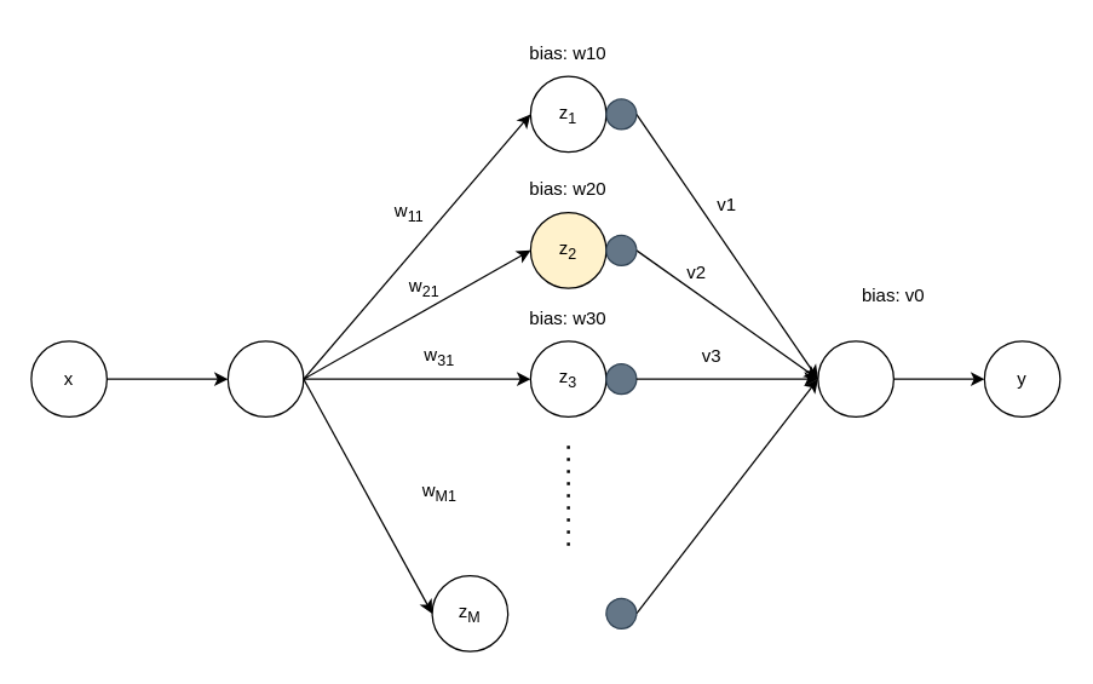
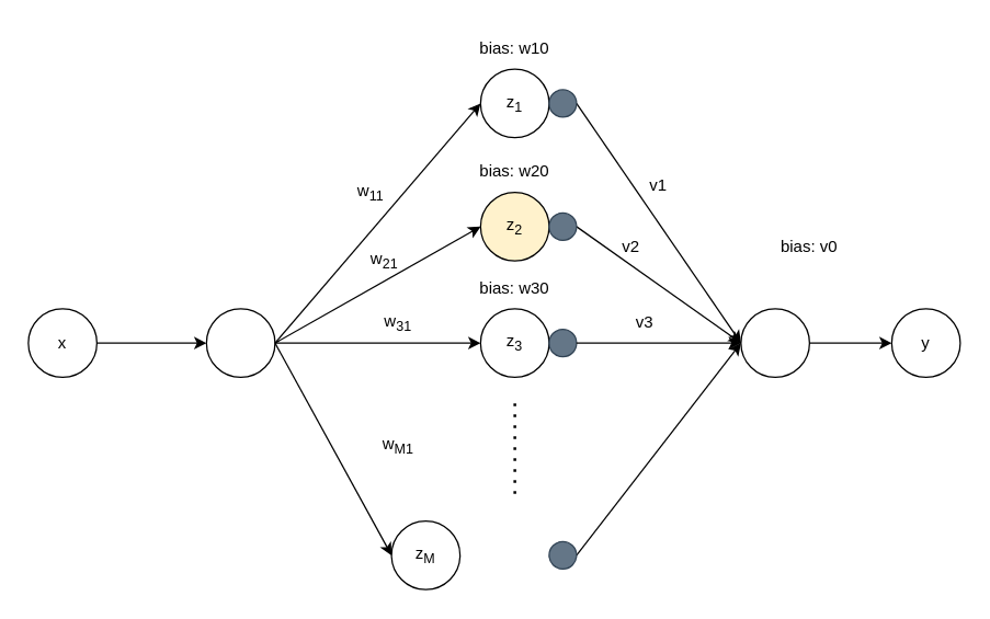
  <mxCell id="0" />
  <mxCell id="1" parent="0" />
  <mxCell id="2" value="" style="ellipse;whiteSpace=wrap;html=1;" vertex="1" parent="1"><mxGeometry x="150" y="225" width="50" height="50" as="geometry" /></mxCell>
  <mxCell id="3" value="z&lt;sub&gt;1&lt;/sub&gt;" style="ellipse;whiteSpace=wrap;html=1;" vertex="1" parent="1"><mxGeometry x="350" y="50" width="50" height="50" as="geometry" /></mxCell>
  <mxCell id="4" value="z&lt;sub&gt;2&lt;/sub&gt;" style="ellipse;whiteSpace=wrap;html=1;fillColor=#fff2cc;" vertex="1" parent="1"><mxGeometry x="350" y="140" width="50" height="50" as="geometry" /></mxCell>
  <mxCell id="5" value="" style="ellipse;whiteSpace=wrap;html=1;" vertex="1" parent="1"><mxGeometry x="540" y="225" width="50" height="50" as="geometry" /></mxCell>
  <mxCell id="6" value="" style="endArrow=classic;html=1;rounded=0;entryX=0;entryY=0.5;entryDx=0;entryDy=0;" edge="1" parent="1" target="3"><mxGeometry width="50" height="50" relative="1" as="geometry"><mxPoint x="200" y="250" as="sourcePoint" /><mxPoint x="400" y="220" as="targetPoint" /><Array as="points" /></mxGeometry></mxCell>
  <mxCell id="7" value="" style="endArrow=classic;html=1;rounded=0;entryX=0;entryY=0.5;entryDx=0;entryDy=0;exitX=1;exitY=0.5;exitDx=0;exitDy=0;" edge="1" parent="1" source="2" target="4"><mxGeometry width="50" height="50" relative="1" as="geometry"><mxPoint x="210" y="250" as="sourcePoint" /><mxPoint x="400" y="220" as="targetPoint" /></mxGeometry></mxCell>
  <mxCell id="8" value="" style="endArrow=classic;html=1;rounded=0;entryX=0;entryY=0.5;entryDx=0;entryDy=0;" edge="1" parent="1" target="5"><mxGeometry width="50" height="50" relative="1" as="geometry"><mxPoint x="420" y="75" as="sourcePoint" /><mxPoint x="400" y="220" as="targetPoint" /></mxGeometry></mxCell>
  <mxCell id="9" value="" style="endArrow=classic;html=1;rounded=0;exitX=1;exitY=0.5;exitDx=0;exitDy=0;exitPerimeter=0;" edge="1" parent="1" source="11"><mxGeometry width="50" height="50" relative="1" as="geometry"><mxPoint x="420" y="400" as="sourcePoint" /><mxPoint x="540" y="250" as="targetPoint" /></mxGeometry></mxCell>
  <mxCell id="10" value="" style="ellipse;whiteSpace=wrap;html=1;fillColor=#647687;fontColor=#ffffff;strokeColor=#314354;" vertex="1" parent="1"><mxGeometry x="400" y="65" width="20" height="20" as="geometry" /></mxCell>
  <mxCell id="11" value="" style="ellipse;whiteSpace=wrap;html=1;fillColor=#647687;fontColor=#ffffff;strokeColor=#314354;" vertex="1" parent="1"><mxGeometry x="400" y="155" width="20" height="20" as="geometry" /></mxCell>
  <mxCell id="12" value="x" style="ellipse;whiteSpace=wrap;html=1;aspect=fixed;" vertex="1" parent="1"><mxGeometry x="20" y="225" width="50" height="50" as="geometry" /></mxCell>
  <mxCell id="13" value="y" style="ellipse;whiteSpace=wrap;html=1;aspect=fixed;" vertex="1" parent="1"><mxGeometry x="650" y="225" width="50" height="50" as="geometry" /></mxCell>
  <mxCell id="14" value="w&lt;sub&gt;11&lt;/sub&gt;" style="text;html=1;strokeColor=none;fillColor=none;align=center;verticalAlign=middle;whiteSpace=wrap;rounded=0;" vertex="1" parent="1"><mxGeometry x="240" y="125" width="60" height="30" as="geometry" /></mxCell>
  <mxCell id="15" value="w&lt;sub&gt;21&lt;/sub&gt;" style="text;html=1;strokeColor=none;fillColor=none;align=center;verticalAlign=middle;whiteSpace=wrap;rounded=0;" vertex="1" parent="1"><mxGeometry x="250" y="175" width="60" height="30" as="geometry" /></mxCell>
  <mxCell id="16" value="" style="endArrow=classic;html=1;rounded=0;exitX=1;exitY=0.5;exitDx=0;exitDy=0;" edge="1" parent="1" source="12"><mxGeometry width="50" height="50" relative="1" as="geometry"><mxPoint x="350" y="270" as="sourcePoint" /><mxPoint x="150" y="250" as="targetPoint" /></mxGeometry></mxCell>
  <mxCell id="17" value="" style="endArrow=classic;html=1;rounded=0;exitX=1;exitY=0.5;exitDx=0;exitDy=0;entryX=0;entryY=0.5;entryDx=0;entryDy=0;" edge="1" parent="1" source="5" target="13"><mxGeometry width="50" height="50" relative="1" as="geometry"><mxPoint x="350" y="270" as="sourcePoint" /><mxPoint x="400" y="220" as="targetPoint" /></mxGeometry></mxCell>
  <mxCell id="18" value="v1" style="text;html=1;strokeColor=none;fillColor=none;align=center;verticalAlign=middle;whiteSpace=wrap;rounded=0;" vertex="1" parent="1"><mxGeometry x="450" y="120" width="60" height="30" as="geometry" /></mxCell>
  <mxCell id="19" value="v2" style="text;html=1;strokeColor=none;fillColor=none;align=center;verticalAlign=middle;whiteSpace=wrap;rounded=0;" vertex="1" parent="1"><mxGeometry x="430" y="165" width="60" height="30" as="geometry" /></mxCell>
  <mxCell id="20" value="bias: w10" style="text;html=1;strokeColor=none;fillColor=none;align=center;verticalAlign=middle;whiteSpace=wrap;rounded=0;" vertex="1" parent="1"><mxGeometry x="345" y="20" width="60" height="30" as="geometry" /></mxCell>
  <mxCell id="21" value="bias: w20" style="text;html=1;strokeColor=none;fillColor=none;align=center;verticalAlign=middle;whiteSpace=wrap;rounded=0;" vertex="1" parent="1"><mxGeometry x="345" y="110" width="60" height="30" as="geometry" /></mxCell>
- <mxCell id="22" value="bias: v0" style="text;html=1;strokeColor=none;fillColor=none;align=center;verticalAlign=middle;whiteSpace=wrap;rounded=0;" vertex="1" parent="1"><mxGeometry x="560" y="180" width="60" height="30" as="geometry" /></mxCell>
+ <mxCell id="22" value="bias: v0" style="text;html=1;strokeColor=none;fillColor=none;align=center;verticalAlign=middle;whiteSpace=wrap;rounded=0;" vertex="1" parent="1"><mxGeometry x="560" y="165" width="60" height="30" as="geometry" /></mxCell>
  <mxCell id="23" value="z&lt;sub&gt;3&lt;/sub&gt;" style="ellipse;whiteSpace=wrap;html=1;" vertex="1" parent="1"><mxGeometry x="350" y="225" width="50" height="50" as="geometry" /></mxCell>
  <mxCell id="24" value="bias: w30" style="text;html=1;strokeColor=none;fillColor=none;align=center;verticalAlign=middle;whiteSpace=wrap;rounded=0;" vertex="1" parent="1"><mxGeometry x="345" y="195" width="60" height="30" as="geometry" /></mxCell>
  <mxCell id="25" value="" style="endArrow=classic;html=1;rounded=0;exitX=1;exitY=0.5;exitDx=0;exitDy=0;" edge="1" parent="1" source="2"><mxGeometry width="50" height="50" relative="1" as="geometry"><mxPoint x="210" y="250" as="sourcePoint" /><mxPoint x="350" y="250" as="targetPoint" /></mxGeometry></mxCell>
  <mxCell id="26" value="" style="ellipse;whiteSpace=wrap;html=1;fillColor=#647687;fontColor=#ffffff;strokeColor=#314354;" vertex="1" parent="1"><mxGeometry x="400" y="240" width="20" height="20" as="geometry" /></mxCell>
  <mxCell id="27" value="" style="endArrow=classic;html=1;rounded=0;exitX=1;exitY=0.5;exitDx=0;exitDy=0;entryX=0;entryY=0.5;entryDx=0;entryDy=0;" edge="1" parent="1" source="26" target="5"><mxGeometry width="50" height="50" relative="1" as="geometry"><mxPoint x="210" y="260" as="sourcePoint" /><mxPoint x="360" y="260" as="targetPoint" /><Array as="points" /></mxGeometry></mxCell>
  <mxCell id="28" value="" style="endArrow=none;dashed=1;html=1;dashPattern=1 3;strokeWidth=2;rounded=0;" edge="1" parent="1"><mxGeometry width="50" height="50" relative="1" as="geometry"><mxPoint x="375" y="360" as="sourcePoint" /><mxPoint x="375" y="290" as="targetPoint" /></mxGeometry></mxCell>
  <mxCell id="29" value="z&lt;sub&gt;M&lt;/sub&gt;" style="ellipse;whiteSpace=wrap;html=1;" vertex="1" parent="1"><mxGeometry x="285" y="380" width="50" height="50" as="geometry" /></mxCell>
  <mxCell id="30" value="w&lt;sub&gt;31&lt;/sub&gt;" style="text;html=1;strokeColor=none;fillColor=none;align=center;verticalAlign=middle;whiteSpace=wrap;rounded=0;" vertex="1" parent="1"><mxGeometry x="260" y="220" width="60" height="30" as="geometry" /></mxCell>
  <mxCell id="31" value="v3" style="text;html=1;strokeColor=none;fillColor=none;align=center;verticalAlign=middle;whiteSpace=wrap;rounded=0;" vertex="1" parent="1"><mxGeometry x="440" y="220" width="60" height="30" as="geometry" /></mxCell>
  <mxCell id="32" value="" style="endArrow=classic;html=1;rounded=0;exitX=1;exitY=0.5;exitDx=0;exitDy=0;entryX=0;entryY=0.5;entryDx=0;entryDy=0;" edge="1" parent="1" source="2" target="29"><mxGeometry width="50" height="50" relative="1" as="geometry"><mxPoint x="350" y="300" as="sourcePoint" /><mxPoint x="400" y="250" as="targetPoint" /></mxGeometry></mxCell>
  <mxCell id="33" value="" style="endArrow=classic;html=1;rounded=0;entryX=0;entryY=0.5;entryDx=0;entryDy=0;exitX=1;exitY=0.5;exitDx=0;exitDy=0;" edge="1" parent="1" source="34" target="5"><mxGeometry width="50" height="50" relative="1" as="geometry"><mxPoint x="420" y="400" as="sourcePoint" /><mxPoint x="400" y="250" as="targetPoint" /><Array as="points" /></mxGeometry></mxCell>
  <mxCell id="34" value="" style="ellipse;whiteSpace=wrap;html=1;fillColor=#647687;fontColor=#ffffff;strokeColor=#314354;" vertex="1" parent="1"><mxGeometry x="400" y="395" width="20" height="20" as="geometry" /></mxCell>
  <mxCell id="35" value="w&lt;sub&gt;M1&lt;/sub&gt;" style="text;html=1;strokeColor=none;fillColor=none;align=center;verticalAlign=middle;whiteSpace=wrap;rounded=0;" vertex="1" parent="1"><mxGeometry x="260" y="310" width="60" height="30" as="geometry" /></mxCell>
